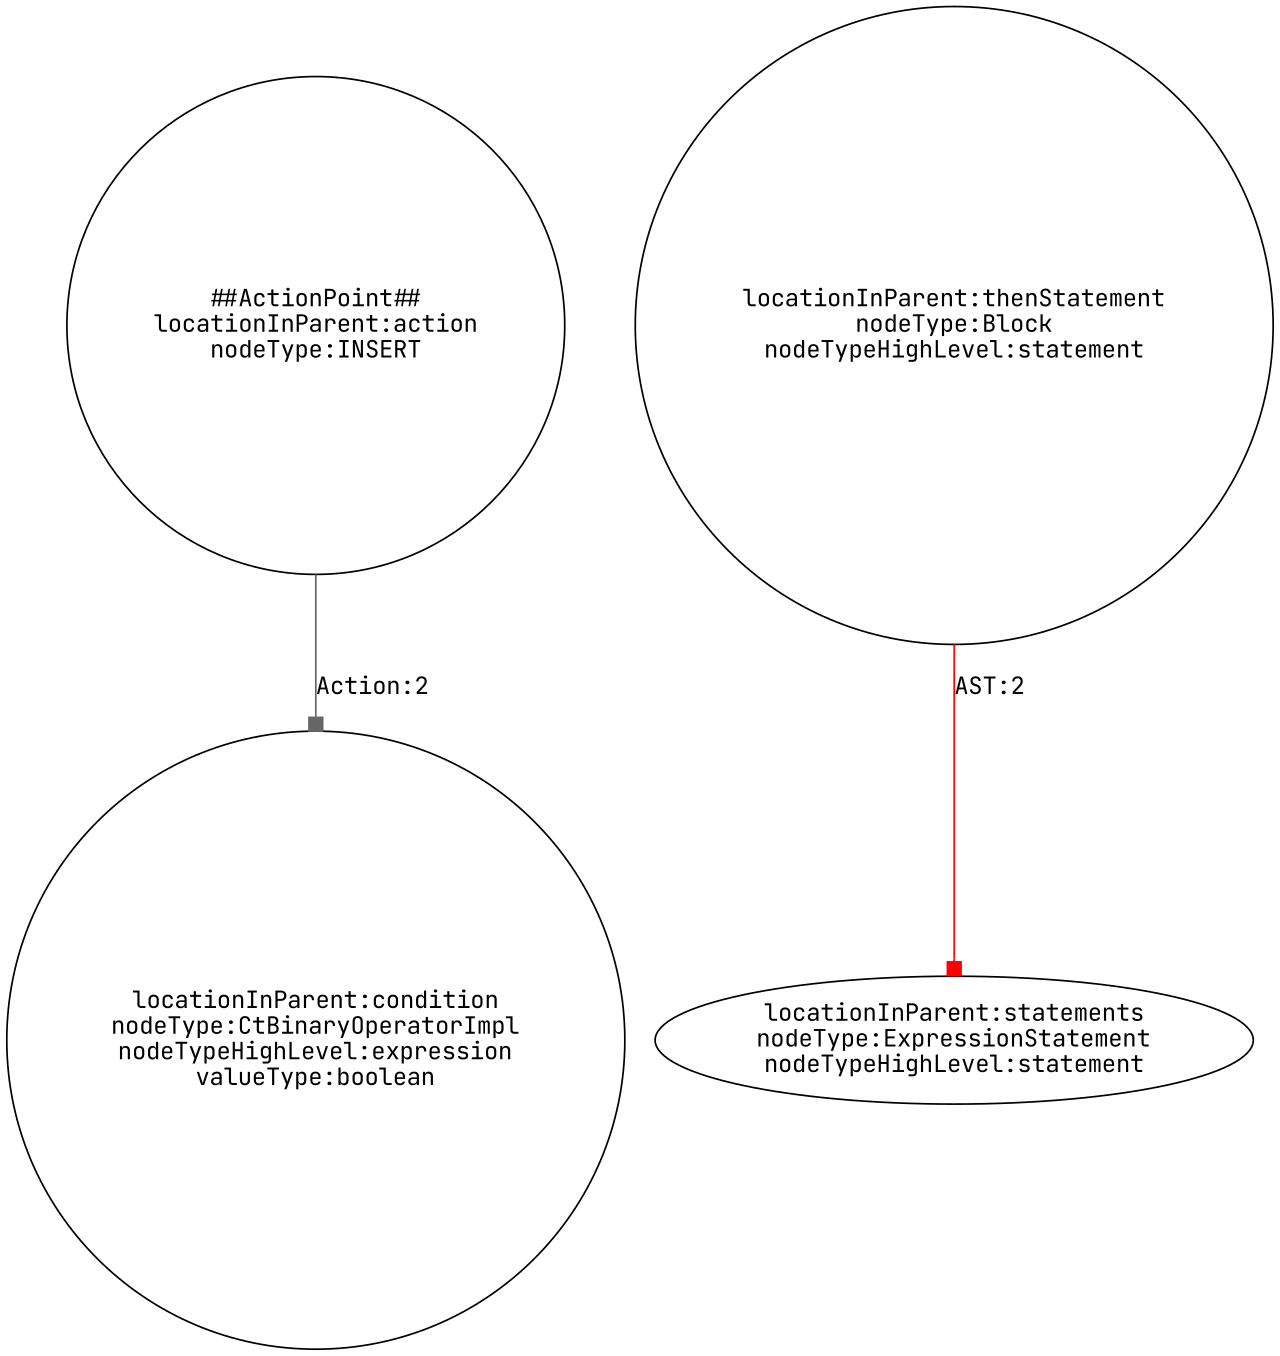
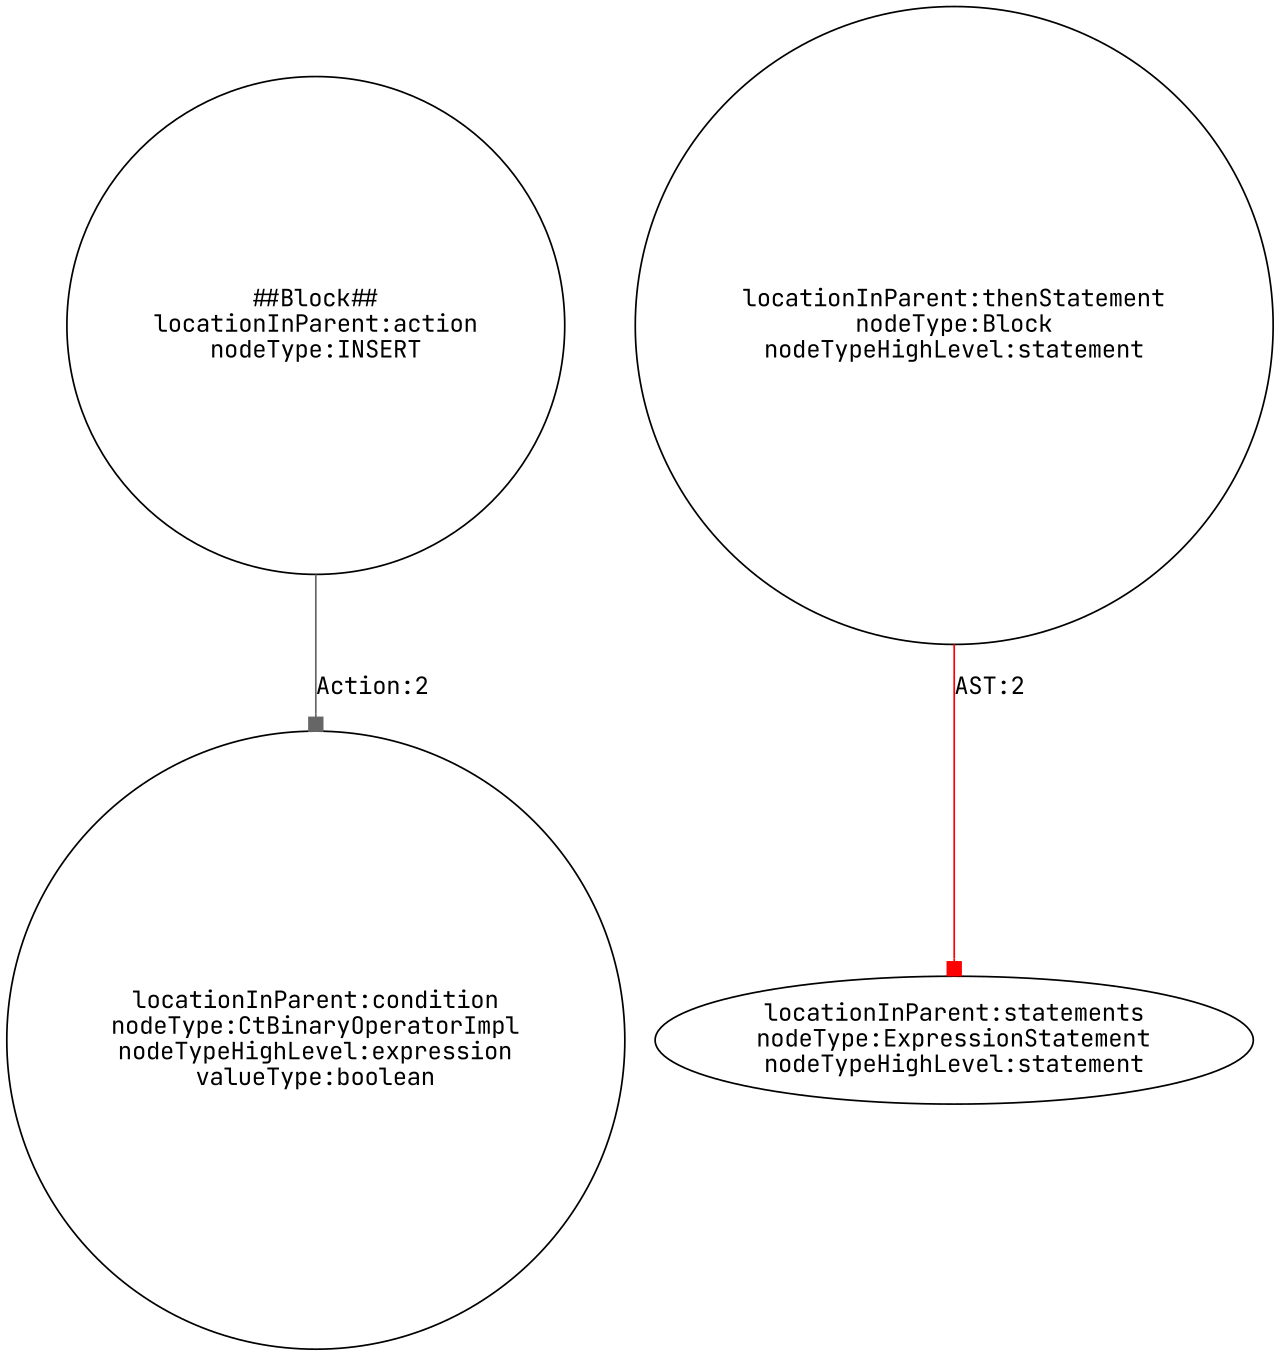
  digraph {
    fontname="JetBrains Mono"
    node [shape=circle fontname="JetBrains Mono"]
    edge [arrowhead=box fontname="JetBrains Mono"]
-   n1 [label="##ActionPoint##\nlocationInParent:action\nnodeType:INSERT"]
+   n1 [label="##Block##\nlocationInParent:action\nnodeType:INSERT"]
    n2 [label="locationInParent:condition\nnodeType:CtBinaryOperatorImpl\nnodeTypeHighLevel:expression\nvalueType:boolean"]
    n3 [label="locationInParent:thenStatement\nnodeType:Block\nnodeTypeHighLevel:statement"]
    n4 [label="locationInParent:statements\nnodeType:ExpressionStatement\nnodeTypeHighLevel:statement" shape=ellipse]
    n1 -> n2 [label="Action:2" color=gray40]
    n3 -> n4 [label="AST:2" color=red]
  }
